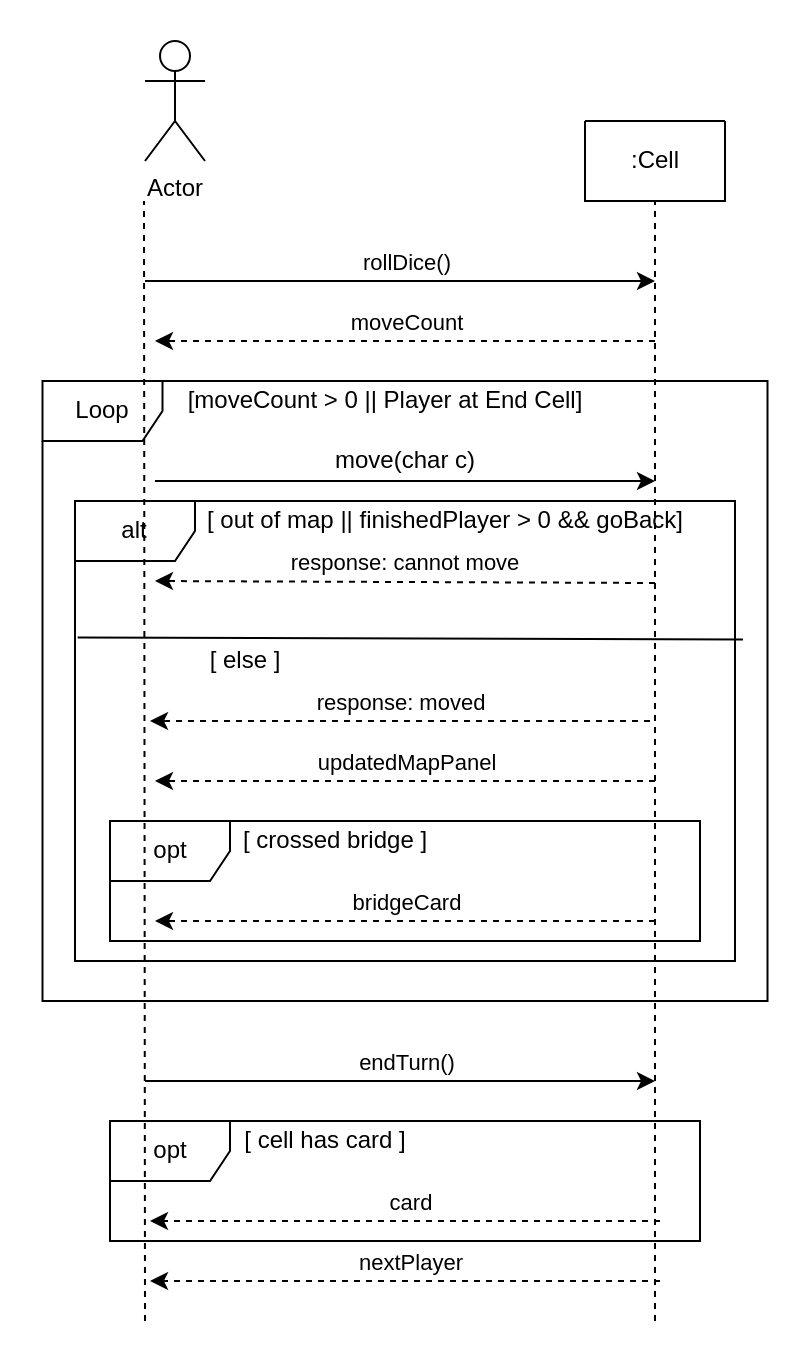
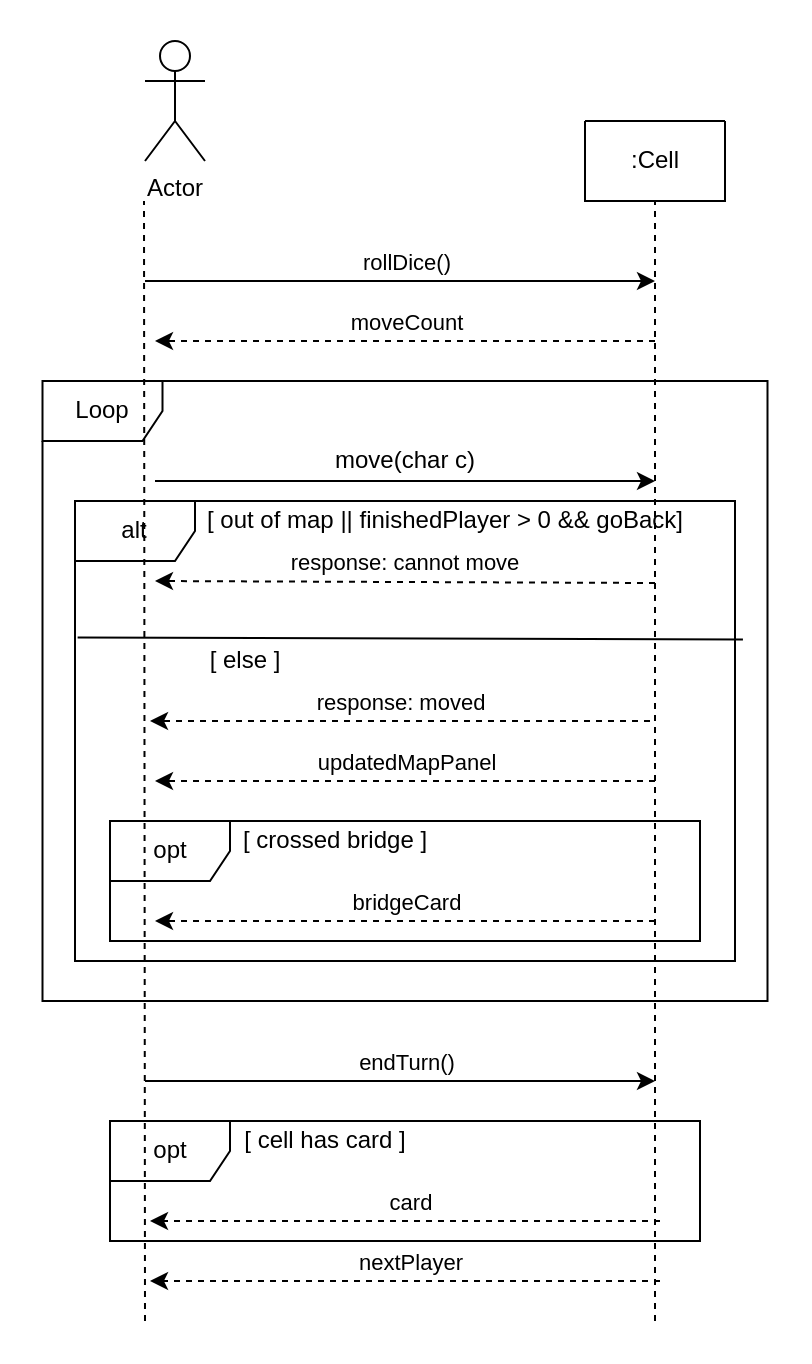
  <mxCell id="0" />
  <mxCell id="1" parent="0" />
  <mxCell id="2" value="opt" style="shape=umlFrame;whiteSpace=wrap;html=1;strokeColor=default;gradientColor=none;" parent="1" vertex="1"><mxGeometry x="54.5" y="560" width="295" height="60" as="geometry" /></mxCell>
  <mxCell id="3" value="alt" style="shape=umlFrame;whiteSpace=wrap;html=1;strokeColor=default;gradientColor=none;" parent="1" vertex="1"><mxGeometry x="37" y="250" width="330" height="230" as="geometry" /></mxCell>
  <mxCell id="4" value="Loop" style="shape=umlFrame;whiteSpace=wrap;html=1;strokeColor=default;gradientColor=none;" parent="1" vertex="1"><mxGeometry x="20.75" y="190" width="362.5" height="310" as="geometry" /></mxCell>
  <mxCell id="5" value="opt" style="shape=umlFrame;whiteSpace=wrap;html=1;strokeColor=default;gradientColor=none;" parent="1" vertex="1"><mxGeometry x="54.5" y="410" width="295" height="60" as="geometry" /></mxCell>
  <mxCell id="6" value="Actor" style="shape=umlActor;verticalLabelPosition=bottom;verticalAlign=top;html=1;outlineConnect=0;strokeColor=default;gradientColor=none;" parent="1" vertex="1"><mxGeometry x="72" y="20" width="30" height="60" as="geometry" /></mxCell>
  <mxCell id="7" value="" style="endArrow=none;dashed=1;html=1;rounded=0;entryX=0.5;entryY=1;entryDx=0;entryDy=0;" parent="1" target="8" edge="1"><mxGeometry width="50" height="50" relative="1" as="geometry"><mxPoint x="327" y="660" as="sourcePoint" /><mxPoint x="412" y="200" as="targetPoint" /></mxGeometry></mxCell>
  <mxCell id="8" value="" style="swimlane;startSize=0;strokeColor=default;gradientColor=none;" parent="1" vertex="1"><mxGeometry x="292" y="60" width="70" height="40" as="geometry"><mxRectangle x="320" y="210" width="60" height="40" as="alternateBounds" /></mxGeometry></mxCell>
  <mxCell id="9" value=":Cell" style="text;html=1;align=center;verticalAlign=middle;resizable=0;points=[];autosize=1;strokeColor=none;fillColor=none;" parent="8" vertex="1"><mxGeometry x="5" y="10" width="60" height="20" as="geometry" /></mxCell>
  <mxCell id="10" value="" style="endArrow=classic;html=1;rounded=0;" parent="1" edge="1"><mxGeometry width="50" height="50" relative="1" as="geometry"><mxPoint x="72" y="140" as="sourcePoint" /><mxPoint x="327" y="140" as="targetPoint" /></mxGeometry></mxCell>
  <mxCell id="11" value="rollDice()" style="edgeLabel;html=1;align=center;verticalAlign=middle;resizable=0;points=[];" parent="10" vertex="1" connectable="0"><mxGeometry x="-0.252" y="1" relative="1" as="geometry"><mxPoint x="35" y="-9" as="offset" /></mxGeometry></mxCell>
  <mxCell id="12" value="" style="endArrow=classic;html=1;rounded=0;dashed=1;" parent="1" edge="1"><mxGeometry width="50" height="50" relative="1" as="geometry"><mxPoint x="327" y="170" as="sourcePoint" /><mxPoint x="77" y="170" as="targetPoint" /></mxGeometry></mxCell>
  <mxCell id="13" value="moveCount" style="edgeLabel;html=1;align=center;verticalAlign=middle;resizable=0;points=[];" parent="12" vertex="1" connectable="0"><mxGeometry x="-0.154" y="3" relative="1" as="geometry"><mxPoint x="-19" y="-13" as="offset" /></mxGeometry></mxCell>
  <mxCell id="14" value="" style="endArrow=classic;html=1;rounded=0;" parent="1" edge="1"><mxGeometry width="50" height="50" relative="1" as="geometry"><mxPoint x="77" y="240" as="sourcePoint" /><mxPoint x="327" y="240" as="targetPoint" /></mxGeometry></mxCell>
  <mxCell id="15" value="move(char c)" style="text;html=1;align=center;verticalAlign=middle;resizable=0;points=[];autosize=1;strokeColor=none;fillColor=none;" parent="1" vertex="1"><mxGeometry x="157" y="220" width="90" height="20" as="geometry" /></mxCell>
  <mxCell id="16" value="[ out of map || finishedPlayer &amp;gt; 0 &amp;amp;&amp;amp; goBack]" style="text;html=1;align=center;verticalAlign=middle;resizable=0;points=[];autosize=1;strokeColor=none;fillColor=none;" parent="1" vertex="1"><mxGeometry x="97" y="250" width="250" height="20" as="geometry" /></mxCell>
  <mxCell id="17" value="" style="endArrow=classic;html=1;rounded=0;dashed=1;" parent="1" edge="1"><mxGeometry width="50" height="50" relative="1" as="geometry"><mxPoint x="327" y="291" as="sourcePoint" /><mxPoint x="77" y="290" as="targetPoint" /></mxGeometry></mxCell>
  <mxCell id="18" value="response: cannot move" style="edgeLabel;html=1;align=center;verticalAlign=middle;resizable=0;points=[];" parent="17" vertex="1" connectable="0"><mxGeometry x="-0.227" y="5" relative="1" as="geometry"><mxPoint x="-28" y="-15" as="offset" /></mxGeometry></mxCell>
  <mxCell id="19" value="" style="endArrow=classic;html=1;rounded=0;dashed=1;" parent="1" edge="1"><mxGeometry width="50" height="50" relative="1" as="geometry"><mxPoint x="324.5" y="360" as="sourcePoint" /><mxPoint x="74.5" y="360" as="targetPoint" /></mxGeometry></mxCell>
  <mxCell id="20" value="response: moved" style="edgeLabel;html=1;align=center;verticalAlign=middle;resizable=0;points=[];" parent="19" vertex="1" connectable="0"><mxGeometry x="-0.227" y="5" relative="1" as="geometry"><mxPoint x="-28" y="-15" as="offset" /></mxGeometry></mxCell>
  <mxCell id="21" value="[ else ]" style="text;html=1;align=center;verticalAlign=middle;resizable=0;points=[];autosize=1;strokeColor=none;fillColor=none;" parent="1" vertex="1"><mxGeometry x="97" y="320" width="50" height="20" as="geometry" /></mxCell>
- <mxCell id="22" value="[moveCount &amp;gt; 0 || Player at End Cell]" style="text;html=1;align=center;verticalAlign=middle;resizable=0;points=[];autosize=1;strokeColor=none;fillColor=none;" parent="1" vertex="1"><mxGeometry x="87" y="190" width="210" height="20" as="geometry" /></mxCell>
  <mxCell id="23" value="" style="endArrow=classic;html=1;rounded=0;dashed=1;" parent="1" edge="1"><mxGeometry width="50" height="50" relative="1" as="geometry"><mxPoint x="327" y="390" as="sourcePoint" /><mxPoint x="77" y="390" as="targetPoint" /></mxGeometry></mxCell>
  <mxCell id="24" value="updatedMapPanel" style="edgeLabel;html=1;align=center;verticalAlign=middle;resizable=0;points=[];" parent="23" vertex="1" connectable="0"><mxGeometry x="-0.227" y="5" relative="1" as="geometry"><mxPoint x="-28" y="-15" as="offset" /></mxGeometry></mxCell>
  <mxCell id="25" value="" style="endArrow=none;html=1;rounded=0;entryX=1.012;entryY=0.301;entryDx=0;entryDy=0;entryPerimeter=0;exitX=0.004;exitY=0.297;exitDx=0;exitDy=0;exitPerimeter=0;" parent="1" source="3" target="3" edge="1"><mxGeometry width="50" height="50" relative="1" as="geometry"><mxPoint x="-483" y="320" as="sourcePoint" /><mxPoint x="-433" y="270" as="targetPoint" /></mxGeometry></mxCell>
  <mxCell id="26" value="" style="endArrow=classic;html=1;rounded=0;" parent="1" edge="1"><mxGeometry width="50" height="50" relative="1" as="geometry"><mxPoint x="72" y="540" as="sourcePoint" /><mxPoint x="327" y="540" as="targetPoint" /></mxGeometry></mxCell>
  <mxCell id="27" value="endTurn()" style="edgeLabel;html=1;align=center;verticalAlign=middle;resizable=0;points=[];" parent="26" vertex="1" connectable="0"><mxGeometry x="0.332" y="1" relative="1" as="geometry"><mxPoint x="-40" y="-9" as="offset" /></mxGeometry></mxCell>
  <mxCell id="28" value="" style="endArrow=classic;html=1;rounded=0;dashed=1;" parent="1" edge="1"><mxGeometry width="50" height="50" relative="1" as="geometry"><mxPoint x="329.5" y="610" as="sourcePoint" /><mxPoint x="74.5" y="610" as="targetPoint" /></mxGeometry></mxCell>
  <mxCell id="29" value="card" style="edgeLabel;html=1;align=center;verticalAlign=middle;resizable=0;points=[];" parent="28" vertex="1" connectable="0"><mxGeometry x="-0.227" y="5" relative="1" as="geometry"><mxPoint x="-26" y="-15" as="offset" /></mxGeometry></mxCell>
  <mxCell id="30" value="" style="endArrow=classic;html=1;rounded=0;dashed=1;" parent="1" edge="1"><mxGeometry width="50" height="50" relative="1" as="geometry"><mxPoint x="327" y="460" as="sourcePoint" /><mxPoint x="77" y="460" as="targetPoint" /></mxGeometry></mxCell>
  <mxCell id="31" value="bridgeCard" style="edgeLabel;html=1;align=center;verticalAlign=middle;resizable=0;points=[];" parent="30" vertex="1" connectable="0"><mxGeometry x="-0.227" y="5" relative="1" as="geometry"><mxPoint x="-28" y="-15" as="offset" /></mxGeometry></mxCell>
  <mxCell id="32" value="[ crossed bridge ]" style="text;html=1;align=center;verticalAlign=middle;resizable=0;points=[];autosize=1;strokeColor=none;fillColor=none;" parent="1" vertex="1"><mxGeometry x="112" y="410" width="110" height="20" as="geometry" /></mxCell>
  <mxCell id="33" value="" style="endArrow=classic;html=1;rounded=0;dashed=1;" parent="1" edge="1"><mxGeometry width="50" height="50" relative="1" as="geometry"><mxPoint x="329.5" y="640" as="sourcePoint" /><mxPoint x="74.5" y="640" as="targetPoint" /></mxGeometry></mxCell>
  <mxCell id="34" value="nextPlayer" style="edgeLabel;html=1;align=center;verticalAlign=middle;resizable=0;points=[];" parent="33" vertex="1" connectable="0"><mxGeometry x="-0.227" y="5" relative="1" as="geometry"><mxPoint x="-26" y="-15" as="offset" /></mxGeometry></mxCell>
  <mxCell id="35" value="[ cell has card ]" style="text;html=1;align=center;verticalAlign=middle;resizable=0;points=[];autosize=1;strokeColor=none;fillColor=none;" parent="1" vertex="1"><mxGeometry x="112" y="560" width="100" height="20" as="geometry" /></mxCell>
  <mxCell id="36" value="" style="endArrow=none;dashed=1;html=1;rounded=0;" parent="1" edge="1"><mxGeometry width="50" height="50" relative="1" as="geometry"><mxPoint x="72" y="660" as="sourcePoint" /><mxPoint x="71.5" y="100" as="targetPoint" /></mxGeometry></mxCell>
